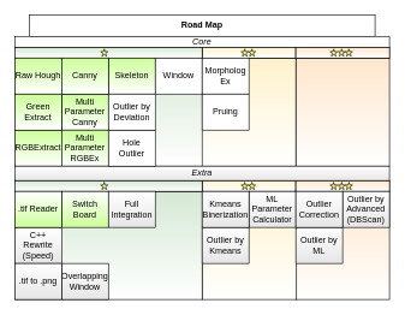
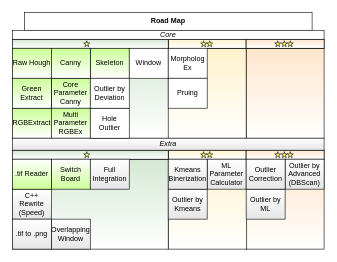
  <mxCell id="0" />
  <mxCell id="1" parent="0" />
  <mxCell id="2" value="" style="whiteSpace=wrap;html=1;gradientDirection=south;fillColor=#ffe6cc;strokeColor=#000000;gradientColor=#ffffff;" vertex="1" parent="1"><mxGeometry x="410" y="265" width="130" height="150" as="geometry" /></mxCell>
  <mxCell id="3" value="" style="rounded=0;whiteSpace=wrap;html=1;gradientDirection=south;fillColor=#fff2cc;strokeColor=#000000;gradientColor=#ffffff;" vertex="1" parent="1"><mxGeometry x="280" y="265" width="131" height="150" as="geometry" /></mxCell>
  <mxCell id="4" value="" style="rounded=0;whiteSpace=wrap;html=1;gradientDirection=south;fillColor=#d5e8d4;strokeColor=#000000;gradientColor=#ffffff;" vertex="1" parent="1"><mxGeometry x="20" y="265" width="260" height="150" as="geometry" /></mxCell>
  <mxCell id="5" value="" style="whiteSpace=wrap;html=1;gradientDirection=south;fillColor=#ffe6cc;strokeColor=#000000;gradientColor=#ffffff;" vertex="1" parent="1"><mxGeometry x="410" y="80" width="130" height="150" as="geometry" /></mxCell>
  <mxCell id="6" value="" style="rounded=0;whiteSpace=wrap;html=1;gradientDirection=south;fillColor=#fff2cc;strokeColor=#000000;gradientColor=#ffffff;" vertex="1" parent="1"><mxGeometry x="279" y="80" width="131" height="150" as="geometry" /></mxCell>
  <mxCell id="7" value="" style="rounded=0;whiteSpace=wrap;html=1;gradientDirection=south;fillColor=#d5e8d4;strokeColor=#000000;gradientColor=#ffffff;" vertex="1" parent="1"><mxGeometry x="20" y="80" width="260" height="150" as="geometry" /></mxCell>
  <mxCell id="8" value="" style="group;strokeColor=#000000;" vertex="1" connectable="0" parent="1"><mxGeometry x="280" y="250" width="130" height="15" as="geometry" /></mxCell>
  <mxCell id="9" value="" style="group;fillColor=#fff2cc;strokeColor=#000000;gradientColor=#ffffff;" vertex="1" connectable="0" parent="8"><mxGeometry width="130" height="15" as="geometry" /></mxCell>
  <mxCell id="10" value="" style="group;aspect=fixed;" vertex="1" connectable="0" parent="9"><mxGeometry x="54.167" y="2.5" width="20" height="10" as="geometry" /></mxCell>
  <mxCell id="11" value="" style="verticalLabelPosition=bottom;verticalAlign=top;html=1;shape=mxgraph.basic.star;fillColor=#FFFF66;strokeColor=#000000;" vertex="1" parent="10"><mxGeometry width="10" height="10" as="geometry" /></mxCell>
  <mxCell id="12" value="" style="verticalLabelPosition=bottom;verticalAlign=top;html=1;shape=mxgraph.basic.star;fillColor=#FFFF66;strokeColor=#000000;" vertex="1" parent="10"><mxGeometry x="10" width="10" height="10" as="geometry" /></mxCell>
  <mxCell id="13" value="" style="group;fillColor=#d5e8d4;strokeColor=#000000;gradientColor=#ffffff;" vertex="1" connectable="0" parent="1"><mxGeometry x="20" y="250" width="260" height="15" as="geometry" /></mxCell>
  <mxCell id="14" value="" style="rounded=0;whiteSpace=wrap;html=1;fillColor=#d5e8d4;strokeColor=#000000;gradientColor=#ffffff;" vertex="1" parent="13"><mxGeometry width="260" height="15" as="geometry" /></mxCell>
  <mxCell id="15" value="" style="verticalLabelPosition=bottom;verticalAlign=top;html=1;shape=mxgraph.basic.star;fillColor=#FFFF66;strokeColor=#000000;aspect=fixed;" vertex="1" parent="13"><mxGeometry x="119.167" y="2.5" width="10" height="10" as="geometry" /></mxCell>
  <mxCell id="16" value="" style="group;strokeColor=#000000;" vertex="1" connectable="0" parent="1"><mxGeometry x="410" y="250" width="130" height="15" as="geometry" /></mxCell>
  <mxCell id="17" value="" style="group" vertex="1" connectable="0" parent="16"><mxGeometry width="130" height="15" as="geometry" /></mxCell>
  <mxCell id="18" value="" style="group" vertex="1" connectable="0" parent="17"><mxGeometry width="130" height="15" as="geometry" /></mxCell>
  <mxCell id="19" value="" style="rounded=0;whiteSpace=wrap;html=1;fillColor=#ffe6cc;strokeColor=#000000;gradientColor=#ffffff;" vertex="1" parent="18"><mxGeometry width="130" height="15" as="geometry" /></mxCell>
  <mxCell id="20" value="" style="group;aspect=fixed;" vertex="1" connectable="0" parent="16"><mxGeometry x="47.667" y="2.5" width="31" height="10" as="geometry" /></mxCell>
  <mxCell id="21" value="" style="verticalLabelPosition=bottom;verticalAlign=top;html=1;shape=mxgraph.basic.star;fillColor=#FFFF66;strokeColor=#000000;" vertex="1" parent="20"><mxGeometry x="11" width="10" height="10" as="geometry" /></mxCell>
  <mxCell id="22" value="" style="verticalLabelPosition=bottom;verticalAlign=top;html=1;shape=mxgraph.basic.star;fillColor=#FFFF66;strokeColor=#000000;" vertex="1" parent="20"><mxGeometry x="21" width="10" height="10" as="geometry" /></mxCell>
  <mxCell id="23" value="" style="verticalLabelPosition=bottom;verticalAlign=top;html=1;shape=mxgraph.basic.star;fillColor=#FFFF66;strokeColor=#000000;" vertex="1" parent="20"><mxGeometry width="10" height="10" as="geometry" /></mxCell>
  <mxCell id="24" value="&lt;b&gt;Road Map&lt;/b&gt;" style="rounded=0;whiteSpace=wrap;html=1;gradientColor=#ffffff;" vertex="1" parent="1"><mxGeometry x="40" y="20" width="480" height="30" as="geometry" /></mxCell>
  <mxCell id="25" value="" style="group;strokeColor=#000000;" vertex="1" connectable="0" parent="1"><mxGeometry x="280" y="65" width="130" height="15" as="geometry" /></mxCell>
  <mxCell id="26" value="" style="group;fillColor=#fff2cc;strokeColor=#000000;gradientColor=#ffffff;" vertex="1" connectable="0" parent="25"><mxGeometry width="130" height="15" as="geometry" /></mxCell>
  <mxCell id="27" value="" style="group;aspect=fixed;" vertex="1" connectable="0" parent="26"><mxGeometry x="54.167" y="2.5" width="20" height="10" as="geometry" /></mxCell>
  <mxCell id="28" value="" style="verticalLabelPosition=bottom;verticalAlign=top;html=1;shape=mxgraph.basic.star;fillColor=#FFFF66;strokeColor=#000000;" vertex="1" parent="27"><mxGeometry width="10" height="10" as="geometry" /></mxCell>
  <mxCell id="29" value="" style="verticalLabelPosition=bottom;verticalAlign=top;html=1;shape=mxgraph.basic.star;fillColor=#FFFF66;strokeColor=#000000;" vertex="1" parent="27"><mxGeometry x="10" width="10" height="10" as="geometry" /></mxCell>
  <mxCell id="30" value="" style="group;fillColor=#d5e8d4;strokeColor=#000000;gradientColor=#ffffff;" vertex="1" connectable="0" parent="1"><mxGeometry x="20" y="65" width="260" height="15" as="geometry" /></mxCell>
  <mxCell id="31" value="" style="rounded=0;whiteSpace=wrap;html=1;fillColor=#d5e8d4;strokeColor=#000000;gradientColor=#ffffff;" vertex="1" parent="30"><mxGeometry width="260" height="15" as="geometry" /></mxCell>
  <mxCell id="32" value="" style="verticalLabelPosition=bottom;verticalAlign=top;html=1;shape=mxgraph.basic.star;fillColor=#FFFF66;strokeColor=#000000;aspect=fixed;" vertex="1" parent="30"><mxGeometry x="119.167" y="2.5" width="10" height="10" as="geometry" /></mxCell>
  <mxCell id="33" value="" style="group;strokeColor=#000000;" vertex="1" connectable="0" parent="1"><mxGeometry x="410" y="65" width="130" height="15" as="geometry" /></mxCell>
  <mxCell id="34" value="" style="group" vertex="1" connectable="0" parent="33"><mxGeometry width="130" height="15" as="geometry" /></mxCell>
  <mxCell id="35" value="" style="group" vertex="1" connectable="0" parent="34"><mxGeometry width="130" height="15" as="geometry" /></mxCell>
  <mxCell id="36" value="" style="rounded=0;whiteSpace=wrap;html=1;fillColor=#ffe6cc;strokeColor=#000000;gradientColor=#ffffff;" vertex="1" parent="35"><mxGeometry width="130" height="15" as="geometry" /></mxCell>
  <mxCell id="37" value="" style="group;aspect=fixed;" vertex="1" connectable="0" parent="33"><mxGeometry x="47.667" y="2.5" width="31" height="10" as="geometry" /></mxCell>
  <mxCell id="38" value="" style="verticalLabelPosition=bottom;verticalAlign=top;html=1;shape=mxgraph.basic.star;fillColor=#FFFF66;strokeColor=#000000;" vertex="1" parent="37"><mxGeometry x="11" width="10" height="10" as="geometry" /></mxCell>
  <mxCell id="39" value="" style="verticalLabelPosition=bottom;verticalAlign=top;html=1;shape=mxgraph.basic.star;fillColor=#FFFF66;strokeColor=#000000;" vertex="1" parent="37"><mxGeometry x="21" width="10" height="10" as="geometry" /></mxCell>
  <mxCell id="40" value="" style="verticalLabelPosition=bottom;verticalAlign=top;html=1;shape=mxgraph.basic.star;fillColor=#FFFF66;strokeColor=#000000;" vertex="1" parent="37"><mxGeometry width="10" height="10" as="geometry" /></mxCell>
  <mxCell id="41" value="Raw Hough" style="rounded=0;whiteSpace=wrap;html=1;" vertex="1" parent="1"><mxGeometry x="20" y="80" width="65" height="50" as="geometry" /></mxCell>
  <mxCell id="42" value="Canny" style="rounded=0;whiteSpace=wrap;html=1;" vertex="1" parent="1"><mxGeometry x="85" y="80" width="65" height="50" as="geometry" /></mxCell>
- <mxCell id="43" value="Multi&lt;br&gt;Parameter Canny" style="rounded=0;whiteSpace=wrap;html=1;gradientDirection=north;gradientColor=#CCFF99;" vertex="1" parent="1"><mxGeometry x="85" y="130" width="65" height="50" as="geometry" /></mxCell>
+ <mxCell id="43" value="Core&lt;br&gt;Parameter Canny" style="rounded=0;whiteSpace=wrap;html=1;gradientDirection=north;gradientColor=#CCFF99;" vertex="1" parent="1"><mxGeometry x="85" y="130" width="65" height="50" as="geometry" /></mxCell>
  <mxCell id="44" value="Green Extract" style="rounded=0;whiteSpace=wrap;html=1;" vertex="1" parent="1"><mxGeometry x="20" y="130" width="65" height="50" as="geometry" /></mxCell>
  <mxCell id="45" value="RGBExtract" style="rounded=0;whiteSpace=wrap;html=1;gradientColor=#CCFF99;gradientDirection=north;" vertex="1" parent="1"><mxGeometry x="20" y="180" width="65" height="50" as="geometry" /></mxCell>
  <mxCell id="46" value="Skeleton" style="rounded=0;whiteSpace=wrap;html=1;gradientColor=#CCFF99;gradientDirection=north;" vertex="1" parent="1"><mxGeometry x="150" y="80" width="65" height="50" as="geometry" /></mxCell>
  <mxCell id="47" value="Window" style="rounded=0;whiteSpace=wrap;html=1;" vertex="1" parent="1"><mxGeometry x="215" y="80" width="65" height="50" as="geometry" /></mxCell>
  <mxCell id="48" value="Overlapping Window" style="rounded=0;whiteSpace=wrap;html=1;gradientColor=#E6E6E6;gradientDirection=south;" vertex="1" parent="1"><mxGeometry x="85" y="365" width="65" height="50" as="geometry" /></mxCell>
  <mxCell id="49" value="Morpholog Ex" style="rounded=0;whiteSpace=wrap;html=1;" vertex="1" parent="1"><mxGeometry x="280" y="80" width="65" height="50" as="geometry" /></mxCell>
  <mxCell id="50" value="Multi&lt;br&gt;Parameter&lt;br&gt;RGBEx" style="rounded=0;whiteSpace=wrap;html=1;gradientColor=#CCFF99;gradientDirection=north;" vertex="1" parent="1"><mxGeometry x="85" y="180" width="65" height="50" as="geometry" /></mxCell>
  <mxCell id="51" value="ML Parameter Calculator" style="rounded=0;whiteSpace=wrap;html=1;gradientColor=#E6E6E6;" vertex="1" parent="1"><mxGeometry x="345" y="265" width="65" height="50" as="geometry" /></mxCell>
  <mxCell id="52" value="&lt;i&gt;Extra&lt;/i&gt;" style="rounded=0;whiteSpace=wrap;html=1;gradientColor=#E6E6E6;" vertex="1" parent="1"><mxGeometry x="20" y="230" width="520" height="20" as="geometry" /></mxCell>
  <mxCell id="53" value="Hole Outlier" style="rounded=0;whiteSpace=wrap;html=1;" vertex="1" parent="1"><mxGeometry x="150" y="180" width="65" height="50" as="geometry" /></mxCell>
  <mxCell id="54" value="Outlier by Deviation" style="rounded=0;whiteSpace=wrap;html=1;" vertex="1" parent="1"><mxGeometry x="150" y="130" width="65" height="50" as="geometry" /></mxCell>
  <mxCell id="55" value="Outlier by Kmeans" style="rounded=0;whiteSpace=wrap;html=1;gradientColor=#E6E6E6;" vertex="1" parent="1"><mxGeometry x="280" y="315" width="65" height="50" as="geometry" /></mxCell>
  <mxCell id="56" value="Kmeans Binerization" style="rounded=0;whiteSpace=wrap;html=1;gradientColor=#E6E6E6;" vertex="1" parent="1"><mxGeometry x="280" y="265" width="65" height="50" as="geometry" /></mxCell>
  <mxCell id="57" value="Outlier by Advanced (DBScan)" style="rounded=0;whiteSpace=wrap;html=1;gradientColor=#E6E6E6;" vertex="1" parent="1"><mxGeometry x="475" y="265" width="65" height="50" as="geometry" /></mxCell>
  <mxCell id="58" value="Outlier by ML" style="rounded=0;whiteSpace=wrap;html=1;gradientColor=#E6E6E6;" vertex="1" parent="1"><mxGeometry x="410" y="315" width="65" height="50" as="geometry" /></mxCell>
  <mxCell id="59" value="Outlier Correction" style="rounded=0;whiteSpace=wrap;html=1;gradientColor=#E6E6E6;" vertex="1" parent="1"><mxGeometry x="410" y="265" width="65" height="50" as="geometry" /></mxCell>
  <mxCell id="60" value="C++ Rewrite (Speed)" style="rounded=0;whiteSpace=wrap;html=1;gradientColor=#E6E6E6;" vertex="1" parent="1"><mxGeometry x="20" y="315" width="65" height="50" as="geometry" /></mxCell>
  <mxCell id="61" value="Raw Hough" style="rounded=0;whiteSpace=wrap;html=1;gradientColor=#CCFF99;gradientDirection=north;" vertex="1" parent="1"><mxGeometry x="20" y="80" width="65" height="50" as="geometry" /></mxCell>
  <mxCell id="62" value="Canny" style="rounded=0;whiteSpace=wrap;html=1;gradientColor=#CCFF99;gradientDirection=north;" vertex="1" parent="1"><mxGeometry x="85" y="80" width="65" height="50" as="geometry" /></mxCell>
  <mxCell id="63" value="Green Extract" style="rounded=0;whiteSpace=wrap;html=1;gradientColor=#CCFF99;gradientDirection=north;" vertex="1" parent="1"><mxGeometry x="20" y="130" width="65" height="50" as="geometry" /></mxCell>
  <mxCell id="64" value="Switch&lt;br&gt;Board" style="rounded=0;whiteSpace=wrap;html=1;gradientColor=#CCFF99;gradientDirection=south;" vertex="1" parent="1"><mxGeometry x="85" y="265" width="65" height="50" as="geometry" /></mxCell>
  <mxCell id="65" value=".tif Reader" style="rounded=0;whiteSpace=wrap;html=1;gradientColor=#CCFF99;gradientDirection=south;" vertex="1" parent="1"><mxGeometry x="20" y="265" width="65" height="50" as="geometry" /></mxCell>
  <mxCell id="66" value=".tif to .png" style="rounded=0;whiteSpace=wrap;html=1;gradientColor=#E6E6E6;gradientDirection=south;" vertex="1" parent="1"><mxGeometry x="20" y="365" width="65" height="50" as="geometry" /></mxCell>
  <mxCell id="67" value="&lt;i&gt;Core&lt;/i&gt;" style="rounded=0;whiteSpace=wrap;html=1;" vertex="1" parent="1"><mxGeometry x="20" y="50" width="520" height="15" as="geometry" /></mxCell>
  <mxCell id="68" value="Pruing" style="rounded=0;whiteSpace=wrap;html=1;" vertex="1" parent="1"><mxGeometry x="280" y="130" width="65" height="50" as="geometry" /></mxCell>
  <mxCell id="69" value="Full Integration" style="rounded=0;whiteSpace=wrap;html=1;gradientColor=#E6E6E6;gradientDirection=south;" vertex="1" parent="1"><mxGeometry x="150" y="265" width="65" height="50" as="geometry" /></mxCell>
